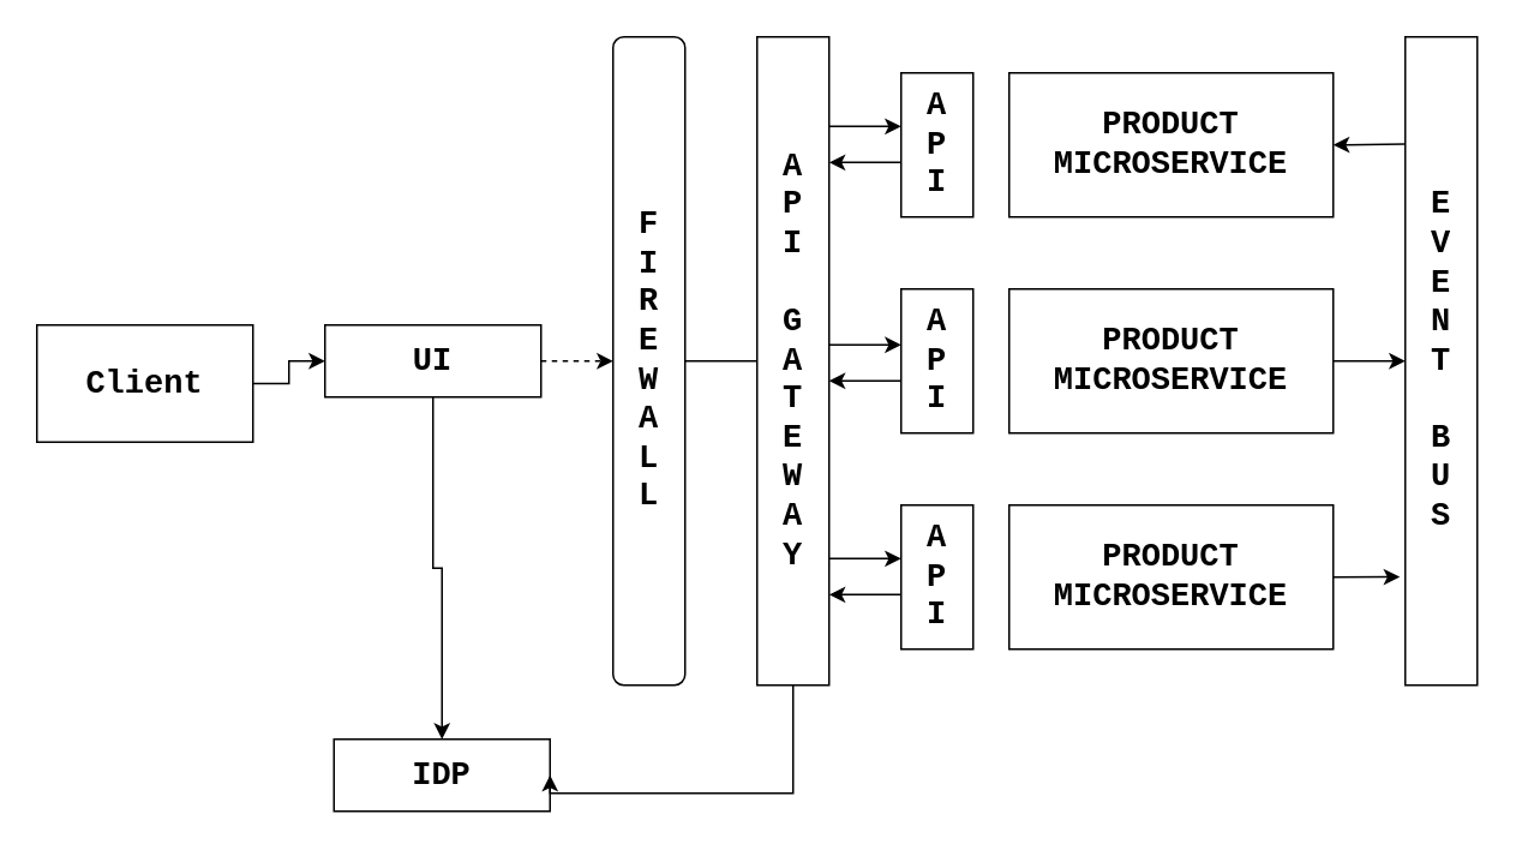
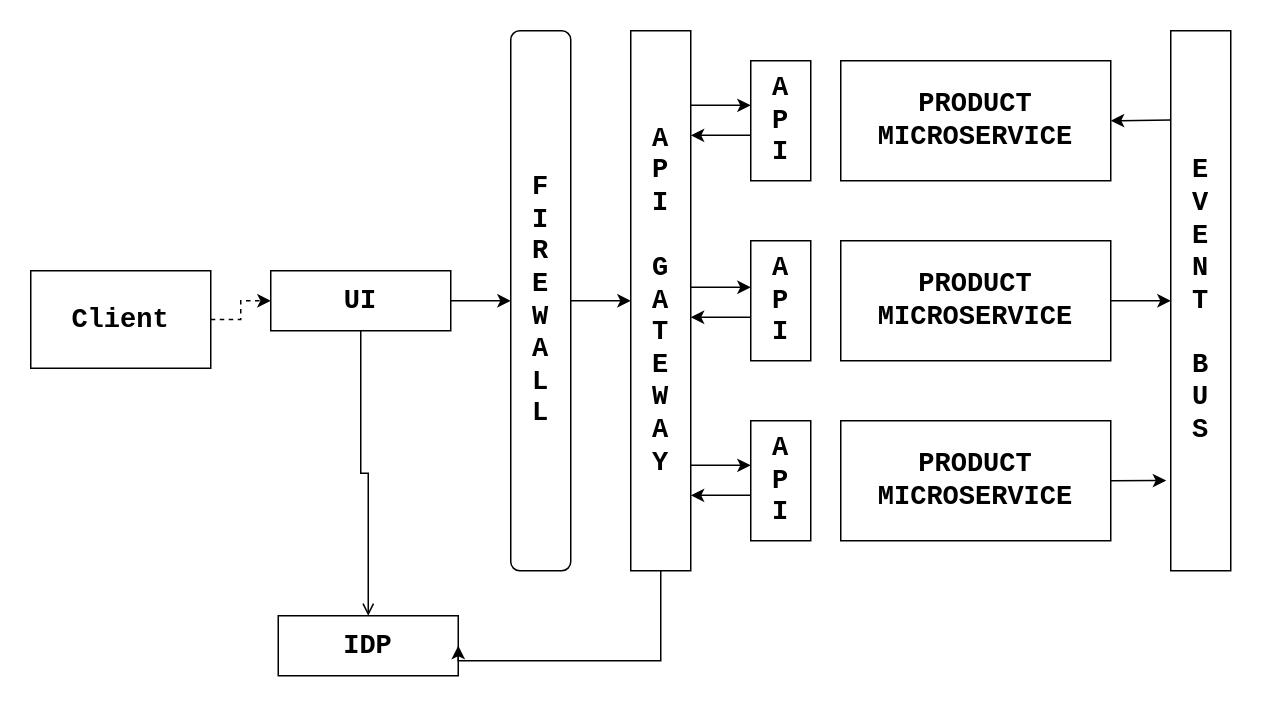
  <mxCell id="0" />
  <mxCell id="1" parent="0" />
- <mxCell id="2" value="" style="edgeStyle=orthogonalEdgeStyle;rounded=0;orthogonalLoop=1;jettySize=auto;html=1;fontFamily=Courier New;" edge="1" parent="1" source="3" target="6"><mxGeometry relative="1" as="geometry" /></mxCell>
+ <mxCell id="2" value="" style="edgeStyle=orthogonalEdgeStyle;rounded=0;orthogonalLoop=1;jettySize=auto;html=1;fontFamily=Courier New;dashed=1;" edge="1" parent="1" source="3" target="6"><mxGeometry relative="1" as="geometry" /></mxCell>
  <mxCell id="3" value="&lt;h2&gt;&lt;font&gt;Client&lt;/font&gt;&lt;/h2&gt;" style="rounded=0;whiteSpace=wrap;html=1;fontFamily=Courier New;" vertex="1" parent="1"><mxGeometry x="20" y="180" width="120" height="65" as="geometry" /></mxCell>
- <mxCell id="4" value="" style="edgeStyle=orthogonalEdgeStyle;rounded=0;orthogonalLoop=1;jettySize=auto;html=1;fontFamily=Courier New;dashed=1;" edge="1" parent="1" source="6" target="9"><mxGeometry relative="1" as="geometry" /></mxCell>
- <mxCell id="5" style="edgeStyle=orthogonalEdgeStyle;rounded=0;orthogonalLoop=1;jettySize=auto;html=1;entryX=0.5;entryY=0;entryDx=0;entryDy=0;fontFamily=Courier New;" edge="1" parent="1" source="6" target="7"><mxGeometry relative="1" as="geometry" /></mxCell>
+ <mxCell id="4" value="" style="edgeStyle=orthogonalEdgeStyle;rounded=0;orthogonalLoop=1;jettySize=auto;html=1;fontFamily=Courier New;" edge="1" parent="1" source="6" target="9"><mxGeometry relative="1" as="geometry" /></mxCell>
+ <mxCell id="5" style="edgeStyle=orthogonalEdgeStyle;rounded=0;orthogonalLoop=1;jettySize=auto;html=1;entryX=0.5;entryY=0;entryDx=0;entryDy=0;fontFamily=Courier New;endArrow=open;" edge="1" parent="1" source="6" target="7"><mxGeometry relative="1" as="geometry" /></mxCell>
  <mxCell id="6" value="&lt;h2&gt;&lt;font&gt;UI&lt;/font&gt;&lt;/h2&gt;" style="rounded=0;whiteSpace=wrap;html=1;fontFamily=Courier New;" vertex="1" parent="1"><mxGeometry x="180" y="180" width="120" height="40" as="geometry" /></mxCell>
  <mxCell id="7" value="&lt;h2&gt;&lt;font&gt;IDP&lt;/font&gt;&lt;/h2&gt;" style="rounded=0;whiteSpace=wrap;html=1;fontFamily=Courier New;" vertex="1" parent="1"><mxGeometry x="185" y="410" width="120" height="40" as="geometry" /></mxCell>
- <mxCell id="8" value="" style="edgeStyle=orthogonalEdgeStyle;rounded=0;orthogonalLoop=1;jettySize=auto;html=1;fontFamily=Courier New;endArrow=none;" edge="1" parent="1" source="9" target="11"><mxGeometry relative="1" as="geometry" /></mxCell>
+ <mxCell id="8" value="" style="edgeStyle=orthogonalEdgeStyle;rounded=0;orthogonalLoop=1;jettySize=auto;html=1;fontFamily=Courier New;" edge="1" parent="1" source="9" target="11"><mxGeometry relative="1" as="geometry" /></mxCell>
  <mxCell id="9" value="&lt;h2&gt;F&lt;br&gt;I&lt;br&gt;R&lt;br&gt;E&lt;br&gt;W&lt;br&gt;A&lt;br&gt;L&lt;br&gt;L&lt;/h2&gt;" style="whiteSpace=wrap;html=1;fontFamily=Courier New;rounded=1;" vertex="1" parent="1"><mxGeometry x="340" y="20" width="40" height="360" as="geometry" /></mxCell>
  <mxCell id="10" style="edgeStyle=orthogonalEdgeStyle;rounded=0;orthogonalLoop=1;jettySize=auto;html=1;entryX=1;entryY=0.5;entryDx=0;entryDy=0;fontFamily=Courier New;" edge="1" parent="1" source="11" target="7"><mxGeometry relative="1" as="geometry"><Array as="points"><mxPoint x="440" y="440" /></Array></mxGeometry></mxCell>
  <mxCell id="11" value="&lt;h2&gt;A&lt;br&gt;P&lt;br&gt;I&lt;br&gt;&lt;br&gt;G&lt;br&gt;A&lt;br&gt;T&lt;br&gt;E&lt;br&gt;W&lt;br&gt;A&lt;br&gt;Y&lt;/h2&gt;" style="rounded=0;whiteSpace=wrap;html=1;fontFamily=Courier New;" vertex="1" parent="1"><mxGeometry x="420" y="20" width="40" height="360" as="geometry" /></mxCell>
  <mxCell id="12" value="&lt;h2&gt;A&lt;br&gt;P&lt;br&gt;I&lt;/h2&gt;" style="rounded=0;whiteSpace=wrap;html=1;fontFamily=Courier New;" vertex="1" parent="1"><mxGeometry x="500" y="40" width="40" height="80" as="geometry" /></mxCell>
  <mxCell id="13" style="edgeStyle=orthogonalEdgeStyle;rounded=0;orthogonalLoop=1;jettySize=auto;html=1;endArrow=classic;endFill=1;entryX=1;entryY=0.5;entryDx=0;entryDy=0;fontFamily=Courier New;" edge="1" parent="1" target="14"><mxGeometry relative="1" as="geometry"><mxPoint x="750" y="80" as="targetPoint" /><mxPoint x="780" y="79.5" as="sourcePoint" /></mxGeometry></mxCell>
  <mxCell id="14" value="&lt;h2&gt;PRODUCT&lt;br&gt;MICROSERVICE&lt;/h2&gt;" style="rounded=0;whiteSpace=wrap;html=1;fontFamily=Courier New;" vertex="1" parent="1"><mxGeometry x="560" y="40" width="180" height="80" as="geometry" /></mxCell>
  <mxCell id="15" value="&lt;h2&gt;A&lt;br&gt;P&lt;br&gt;I&lt;/h2&gt;" style="rounded=0;whiteSpace=wrap;html=1;fontFamily=Courier New;" vertex="1" parent="1"><mxGeometry x="500" y="160" width="40" height="80" as="geometry" /></mxCell>
  <mxCell id="16" value="" style="edgeStyle=orthogonalEdgeStyle;rounded=0;orthogonalLoop=1;jettySize=auto;html=1;fontFamily=Courier New;" edge="1" parent="1" source="17" target="20"><mxGeometry relative="1" as="geometry" /></mxCell>
  <mxCell id="17" value="&lt;h2&gt;PRODUCT&lt;br&gt;MICROSERVICE&lt;/h2&gt;" style="rounded=0;whiteSpace=wrap;html=1;fontFamily=Courier New;" vertex="1" parent="1"><mxGeometry x="560" y="160" width="180" height="80" as="geometry" /></mxCell>
  <mxCell id="18" value="&lt;h2&gt;A&lt;br&gt;P&lt;br&gt;I&lt;/h2&gt;" style="rounded=0;whiteSpace=wrap;html=1;fontFamily=Courier New;" vertex="1" parent="1"><mxGeometry x="500" y="280" width="40" height="80" as="geometry" /></mxCell>
  <mxCell id="19" value="&lt;h2&gt;PRODUCT&lt;br&gt;MICROSERVICE&lt;/h2&gt;" style="rounded=0;whiteSpace=wrap;html=1;fontFamily=Courier New;" vertex="1" parent="1"><mxGeometry x="560" y="280" width="180" height="80" as="geometry" /></mxCell>
  <mxCell id="20" value="&lt;h2&gt;E&lt;br&gt;V&lt;br&gt;E&lt;br&gt;N&lt;br&gt;T&lt;br&gt;&lt;br&gt;B&lt;br&gt;U&lt;br&gt;S&lt;/h2&gt;" style="rounded=0;whiteSpace=wrap;html=1;fontFamily=Courier New;" vertex="1" parent="1"><mxGeometry x="780" y="20" width="40" height="360" as="geometry" /></mxCell>
  <mxCell id="21" value="" style="endArrow=classic;html=1;rounded=0;exitX=1;exitY=0.5;exitDx=0;exitDy=0;entryX=-0.075;entryY=0.833;entryDx=0;entryDy=0;entryPerimeter=0;fontFamily=Courier New;" edge="1" parent="1" source="19" target="20"><mxGeometry width="50" height="50" relative="1" as="geometry"><mxPoint x="650" y="40" as="sourcePoint" /><mxPoint x="900" y="320" as="targetPoint" /></mxGeometry></mxCell>
  <mxCell id="22" value="" style="endArrow=classic;html=1;rounded=0;exitX=0;exitY=0.75;exitDx=0;exitDy=0;fontFamily=Courier New;" edge="1" parent="1"><mxGeometry width="50" height="50" relative="1" as="geometry"><mxPoint x="500" y="211" as="sourcePoint" /><mxPoint x="460" y="211" as="targetPoint" /></mxGeometry></mxCell>
  <mxCell id="23" value="" style="endArrow=classic;html=1;rounded=0;exitX=1;exitY=0.5;exitDx=0;exitDy=0;entryX=0;entryY=0.5;entryDx=0;entryDy=0;fontFamily=Courier New;" edge="1" parent="1"><mxGeometry width="50" height="50" relative="1" as="geometry"><mxPoint x="460" y="191" as="sourcePoint" /><mxPoint x="500" y="191" as="targetPoint" /></mxGeometry></mxCell>
  <mxCell id="24" value="" style="endArrow=classic;html=1;rounded=0;exitX=0;exitY=0.75;exitDx=0;exitDy=0;fontFamily=Courier New;" edge="1" parent="1"><mxGeometry width="50" height="50" relative="1" as="geometry"><mxPoint x="500" y="329.71" as="sourcePoint" /><mxPoint x="460" y="329.71" as="targetPoint" /></mxGeometry></mxCell>
  <mxCell id="25" value="" style="endArrow=classic;html=1;rounded=0;exitX=1;exitY=0.5;exitDx=0;exitDy=0;entryX=0;entryY=0.5;entryDx=0;entryDy=0;fontFamily=Courier New;" edge="1" parent="1"><mxGeometry width="50" height="50" relative="1" as="geometry"><mxPoint x="460" y="309.71" as="sourcePoint" /><mxPoint x="500" y="309.71" as="targetPoint" /></mxGeometry></mxCell>
  <mxCell id="26" value="" style="endArrow=classic;html=1;rounded=0;exitX=0;exitY=0.75;exitDx=0;exitDy=0;fontFamily=Courier New;" edge="1" parent="1"><mxGeometry width="50" height="50" relative="1" as="geometry"><mxPoint x="500" y="89.71" as="sourcePoint" /><mxPoint x="460" y="89.71" as="targetPoint" /></mxGeometry></mxCell>
  <mxCell id="27" value="" style="endArrow=classic;html=1;rounded=0;exitX=1;exitY=0.5;exitDx=0;exitDy=0;entryX=0;entryY=0.5;entryDx=0;entryDy=0;fontFamily=Courier New;" edge="1" parent="1"><mxGeometry width="50" height="50" relative="1" as="geometry"><mxPoint x="460" y="69.71" as="sourcePoint" /><mxPoint x="500" y="69.71" as="targetPoint" /></mxGeometry></mxCell>
